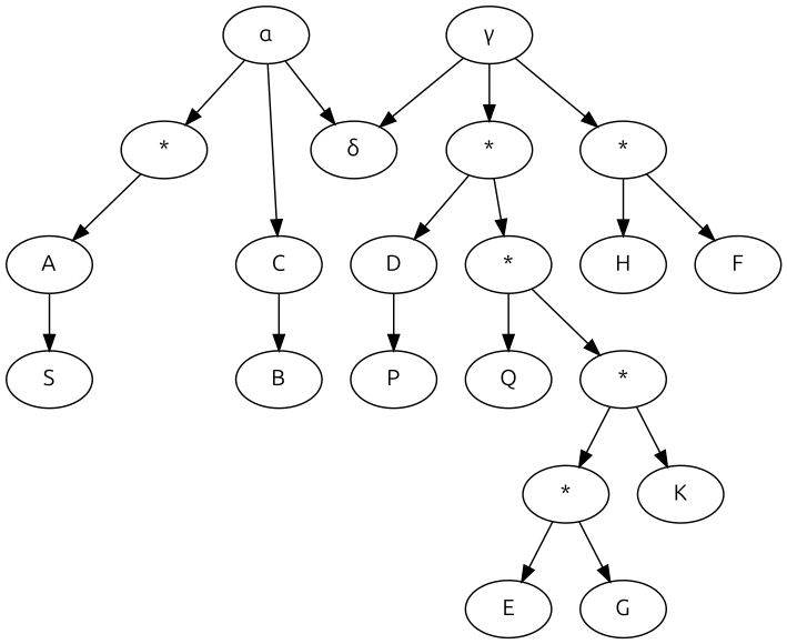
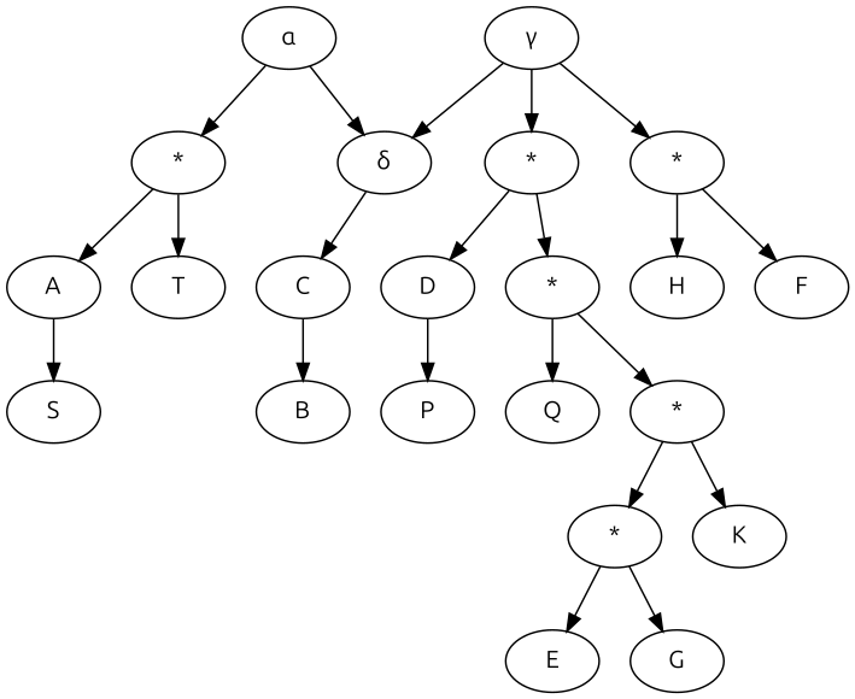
  digraph {
    fontname=Ubuntu
    node [fontname=Ubuntu]
    edge [fontname=Ubuntu]
    "α"
    "δ"
    n3 [label="*"]
    C
    A
+   T
    "γ"
    n8 [label="*"]
    n9 [label="*"]
    F
    H
    n12 [label="*"]
    D
    B
    S
    n16 [label="*"]
    Q
    P
    n19 [label="*"]
    K
    E
    G
    "α" -> "δ"
    "α" -> n3
-   "α" -> C
+   "δ" -> C
    n3 -> A
+   n3 -> T
    C -> B
    A -> S
    "γ" -> "δ"
    "γ" -> n8
    "γ" -> n9
    n8 -> F
    n8 -> H
    n9 -> n12
    n9 -> D
    n12 -> n16
    n12 -> Q
    D -> P
    n16 -> n19
    n16 -> K
    n19 -> E
    n19 -> G
  }
